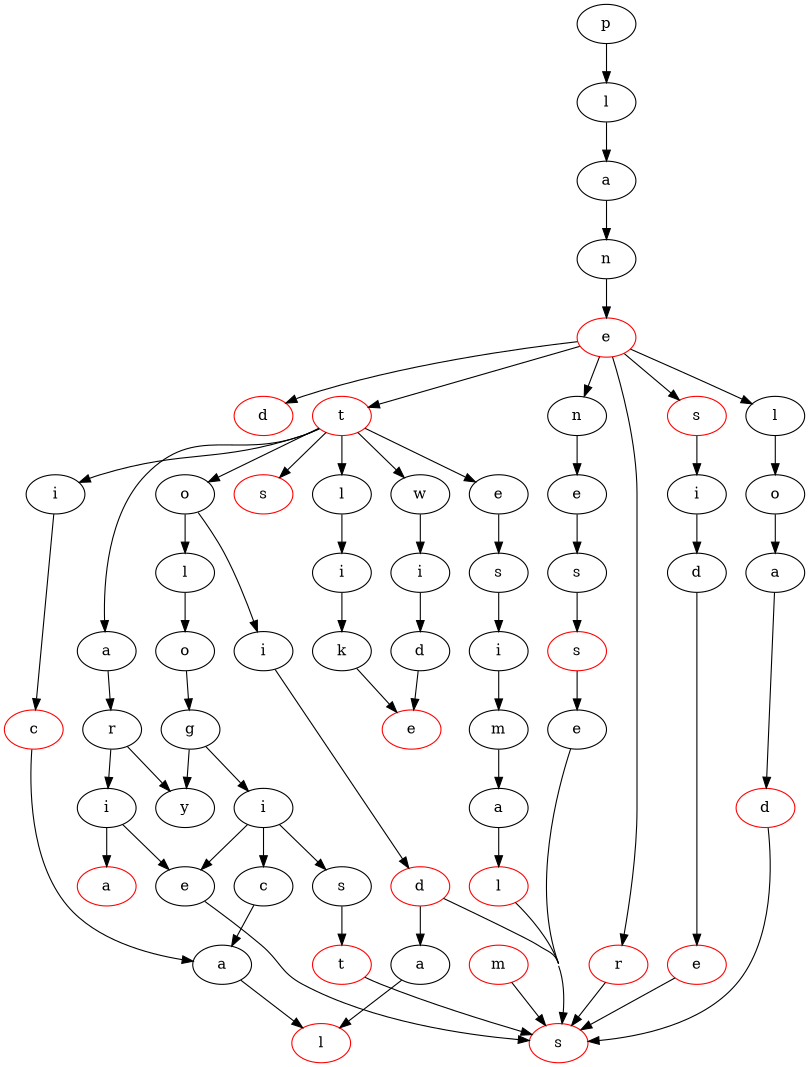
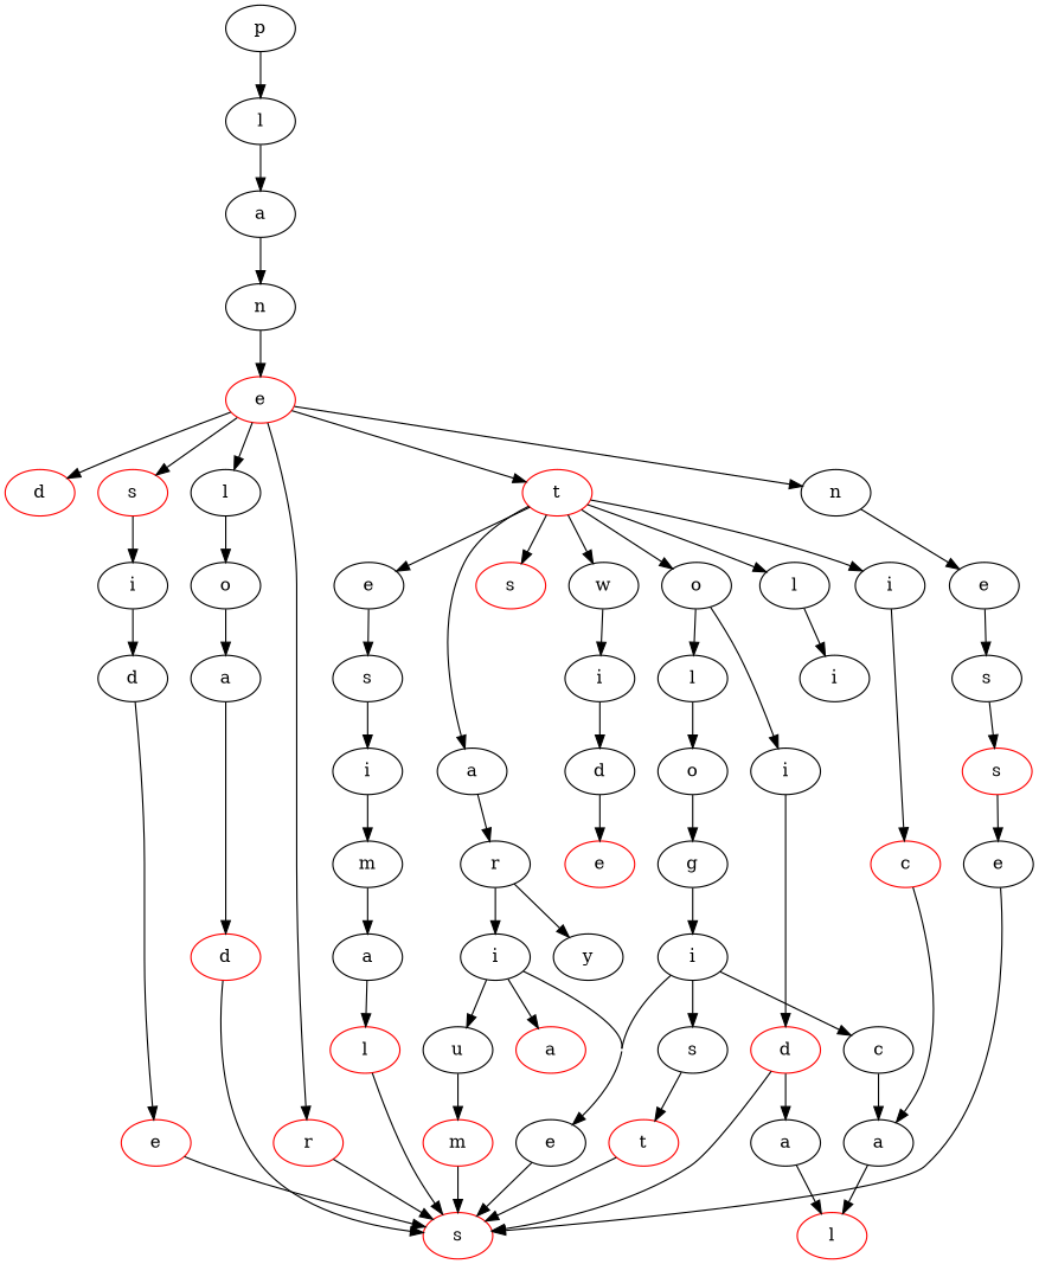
  digraph {
    concentrate=true
    horizontal=true
    n1 [label=p]
    n2 [label=l]
    n3 [label=a]
    n4 [label=n]
    n5 [color=red label=e]
    n6 [color=red label=d]
    n7 [label=l]
    n8 [label=n]
    n9 [color=red label=r]
    n10 [color=red label=s]
    n11 [color=red label=t]
    n12 [label=o]
    n13 [label=e]
    n14 [color=red label=s]
    n15 [label=i]
    n16 [label=a]
    n17 [label=e]
    n18 [label=i]
    n19 [label=l]
    n20 [label=o]
    n21 [color=red label=s]
    n22 [label=w]
    n23 [label=a]
    n24 [label=s]
    n25 [label=d]
    n26 [label=r]
    n27 [label=s]
    n28 [color=red label=c]
    n29 [label=i]
    n30 [label=i]
    n31 [label=l]
    n32 [label=i]
    n33 [color=red label=d]
    n34 [color=red label=s]
    n35 [color=red label=e]
    n36 [label=i]
    n37 [color=black label=y]
    n38 [label=i]
    n39 [label=a]
-   n40 [label=k]
    n41 [color=red label=d]
    n42 [label=o]
    n43 [label=d]
    n44 [label=e]
    n45 [color=red label=a]
    n46 [label=e]
+   n47 [label=u]
    n48 [label=m]
    n49 [color=red label=l]
    n50 [color=red label=e]
    n51 [label=a]
    n52 [label=g]
    n53 [color=red label=m]
    n54 [label=a]
    n55 [label=i]
    n56 [color=red label=l]
    n57 [label=c]
    n58 [label=s]
    n59 [color=red label=t]
    n1 -> n2
    n2 -> n3
    n3 -> n4
    n4 -> n5
    n5 -> n6
    n5 -> n7
    n5 -> n8
    n5 -> n9
    n5 -> n10
    n5 -> n11
    n7 -> n12
    n8 -> n13
    n9 -> n14
    n10 -> n15
    n11 -> n16
    n11 -> n17
    n11 -> n18
    n11 -> n19
    n11 -> n20
    n11 -> n21
    n11 -> n22
    n12 -> n23
    n13 -> n24
    n15 -> n25
    n16 -> n26
    n17 -> n27
    n18 -> n28
    n19 -> n29
    n20 -> n30
    n20 -> n31
    n22 -> n32
    n23 -> n33
    n24 -> n34
    n25 -> n35
    n26 -> n36
    n26 -> n37
    n27 -> n38
    n28 -> n39
-   n29 -> n40
    n30 -> n41
    n31 -> n42
    n32 -> n43
    n33 -> n14
    n34 -> n44
    n35 -> n14
    n36 -> n45
    n36 -> n46
+   n36 -> n47
    n38 -> n48
    n39 -> n49
    n39 -> n49
-   n40 -> n50
    n41 -> n14
    n41 -> n51
    n42 -> n52
    n43 -> n50
    n44 -> n14
    n46 -> n14
    n46 -> n14
+   n47 -> n53
    n48 -> n54
    n51 -> n49
-   n52 -> n37
    n52 -> n55
    n53 -> n14
    n54 -> n56
    n55 -> n46
    n55 -> n57
    n55 -> n58
    n56 -> n14
    n57 -> n39
    n58 -> n59
    n59 -> n14
  }
